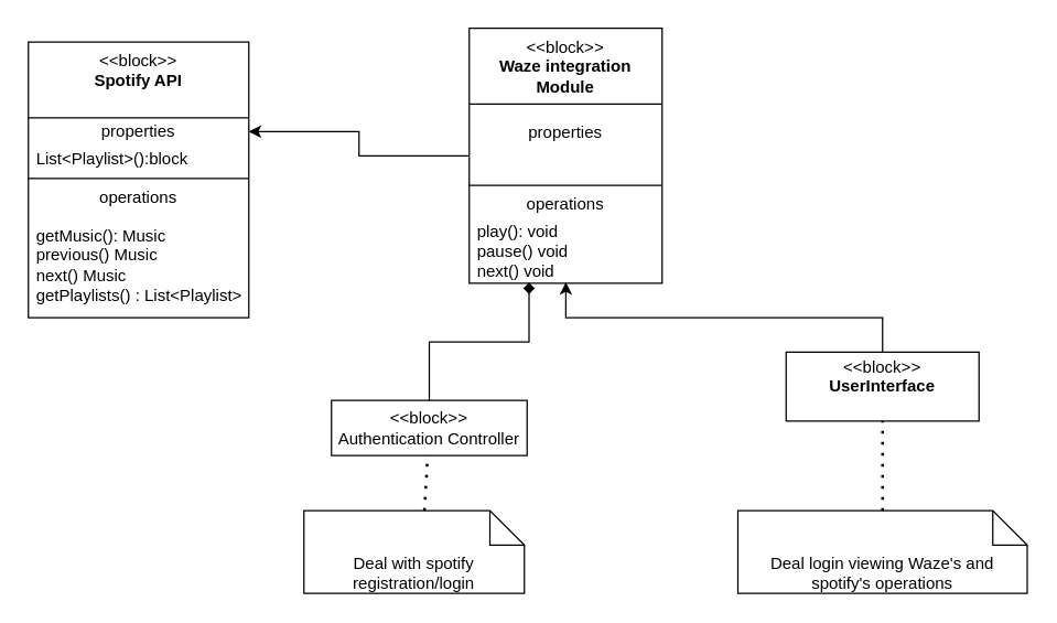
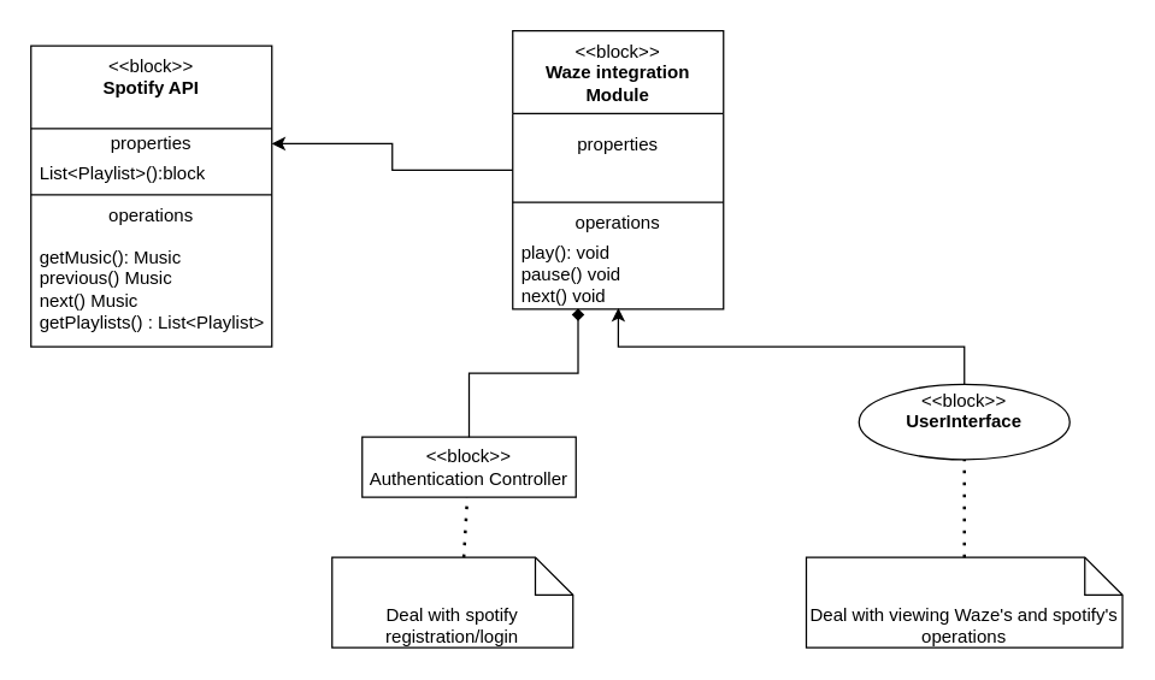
  <mxCell id="0" />
  <mxCell id="1" parent="0" />
  <mxCell id="2" value="&lt;div&gt;&lt;span style=&quot;background-color: transparent; color: light-dark(rgb(0, 0, 0), rgb(255, 255, 255));&quot;&gt;Deal with spotify registration/login&lt;/span&gt;&lt;/div&gt;" style="shape=note2;boundedLbl=1;whiteSpace=wrap;html=1;size=25;verticalAlign=top;align=center;" vertex="1" parent="1"><mxGeometry x="220" y="370" width="160" height="60" as="geometry" /></mxCell>
  <mxCell id="3" value="" style="endArrow=none;dashed=1;html=1;dashPattern=1 3;strokeWidth=2;rounded=0;exitX=0;exitY=0;exitDx=87.5;exitDy=0;exitPerimeter=0;" edge="1" parent="1" source="2" target="4"><mxGeometry width="50" height="50" relative="1" as="geometry"><mxPoint x="370" y="360" as="sourcePoint" /><mxPoint x="128" y="290" as="targetPoint" /></mxGeometry></mxCell>
  <mxCell id="4" value="&amp;lt;&amp;lt;block&amp;gt;&amp;gt;&lt;br&gt;Authentication Controller" style="rounded=0;whiteSpace=wrap;html=1;" vertex="1" parent="1"><mxGeometry x="240" y="290" width="142" height="40" as="geometry" /></mxCell>
  <mxCell id="5" value="&amp;lt;&amp;lt;block&amp;gt;&amp;gt;&lt;br&gt;&lt;b&gt;Spotify API&lt;/b&gt;&lt;div&gt;&lt;b&gt;&lt;br&gt;&lt;/b&gt;&lt;/div&gt;" style="swimlane;fontStyle=0;align=center;verticalAlign=top;childLayout=stackLayout;horizontal=1;startSize=55;horizontalStack=0;resizeParent=1;resizeParentMax=0;resizeLast=0;collapsible=0;marginBottom=0;html=1;whiteSpace=wrap;" vertex="1" parent="1"><mxGeometry x="20" y="30" width="160" height="200" as="geometry" /></mxCell>
  <mxCell id="6" value="properties" style="text;html=1;strokeColor=none;fillColor=none;align=center;verticalAlign=middle;spacingLeft=4;spacingRight=4;overflow=hidden;rotatable=0;points=[[0,0.5],[1,0.5]];portConstraint=eastwest;whiteSpace=wrap;" vertex="1" parent="5"><mxGeometry y="55" width="160" height="20" as="geometry" /></mxCell>
  <mxCell id="7" value="List&amp;lt;Playlist&amp;gt;():block" style="text;html=1;strokeColor=none;fillColor=none;align=left;verticalAlign=middle;spacingLeft=4;spacingRight=4;overflow=hidden;rotatable=0;points=[[0,0.5],[1,0.5]];portConstraint=eastwest;whiteSpace=wrap;" vertex="1" parent="5"><mxGeometry y="75" width="160" height="20" as="geometry" /></mxCell>
  <mxCell id="8" value="" style="line;strokeWidth=1;fillColor=none;align=left;verticalAlign=middle;spacingTop=-1;spacingLeft=3;spacingRight=3;rotatable=0;labelPosition=right;points=[];portConstraint=eastwest;" vertex="1" parent="5"><mxGeometry y="95" width="160" height="8" as="geometry" /></mxCell>
  <mxCell id="9" value="operations" style="text;html=1;strokeColor=none;fillColor=none;align=center;verticalAlign=middle;spacingLeft=4;spacingRight=4;overflow=hidden;rotatable=0;points=[[0,0.5],[1,0.5]];portConstraint=eastwest;whiteSpace=wrap;" vertex="1" parent="5"><mxGeometry y="103" width="160" height="20" as="geometry" /></mxCell>
  <mxCell id="10" value="getMusic(): Music&lt;div&gt;previous() Music&lt;/div&gt;&lt;div&gt;next() Music&lt;br&gt;getPlaylists() : List&amp;lt;Playlist&amp;gt;&lt;/div&gt;" style="text;html=1;strokeColor=none;fillColor=none;align=left;verticalAlign=middle;spacingLeft=4;spacingRight=4;overflow=hidden;rotatable=0;points=[[0,0.5],[1,0.5]];portConstraint=eastwest;whiteSpace=wrap;" vertex="1" parent="5"><mxGeometry y="123" width="160" height="77" as="geometry" /></mxCell>
- <mxCell id="11" value="&amp;lt;&amp;lt;block&amp;gt;&amp;gt;&lt;br&gt;&lt;b&gt;UserInterface&lt;/b&gt;&lt;div&gt;&lt;br&gt;&lt;/div&gt;" style="rounded=0;whiteSpace=wrap;html=1;" vertex="1" parent="1"><mxGeometry x="570" y="255" width="140" height="50" as="geometry" /></mxCell>
- <mxCell id="12" value="&lt;div&gt;&lt;span style=&quot;background-color: transparent; color: light-dark(rgb(0, 0, 0), rgb(255, 255, 255));&quot;&gt;Deal login viewing Waze's and spotify's operations&lt;/span&gt;&lt;/div&gt;" style="shape=note2;boundedLbl=1;whiteSpace=wrap;html=1;size=25;verticalAlign=top;align=center;" vertex="1" parent="1"><mxGeometry x="535" y="370" width="210" height="60" as="geometry" /></mxCell>
+ <mxCell id="11" value="&amp;lt;&amp;lt;block&amp;gt;&amp;gt;&lt;br&gt;&lt;b&gt;UserInterface&lt;/b&gt;&lt;div&gt;&lt;br&gt;&lt;/div&gt;" style="ellipse;whiteSpace=wrap;html=1;" vertex="1" parent="1"><mxGeometry x="570" y="255" width="140" height="50" as="geometry" /></mxCell>
+ <mxCell id="12" value="&lt;div&gt;&lt;span style=&quot;background-color: transparent; color: light-dark(rgb(0, 0, 0), rgb(255, 255, 255));&quot;&gt;Deal with viewing Waze's and spotify's operations&lt;/span&gt;&lt;/div&gt;" style="shape=note2;boundedLbl=1;whiteSpace=wrap;html=1;size=25;verticalAlign=top;align=center;" vertex="1" parent="1"><mxGeometry x="535" y="370" width="210" height="60" as="geometry" /></mxCell>
  <mxCell id="13" value="" style="endArrow=none;dashed=1;html=1;dashPattern=1 3;strokeWidth=2;rounded=0;entryX=0.5;entryY=1;entryDx=0;entryDy=0;exitX=0.5;exitY=0;exitDx=0;exitDy=0;exitPerimeter=0;" edge="1" parent="1" source="12" target="11"><mxGeometry width="50" height="50" relative="1" as="geometry"><mxPoint x="440" y="270" as="sourcePoint" /><mxPoint x="490" y="220" as="targetPoint" /></mxGeometry></mxCell>
  <mxCell id="14" style="edgeStyle=orthogonalEdgeStyle;rounded=0;orthogonalLoop=1;jettySize=auto;html=1;entryX=1;entryY=0.5;entryDx=0;entryDy=0;" edge="1" parent="1" source="15" target="6"><mxGeometry relative="1" as="geometry" /></mxCell>
  <mxCell id="15" value="&amp;lt;&amp;lt;block&amp;gt;&amp;gt;&lt;br&gt;&lt;b&gt;Waze integrati&lt;/b&gt;&lt;span style=&quot;color: rgba(0, 0, 0, 0); font-family: monospace; font-size: 0px; text-align: start; text-wrap-mode: nowrap;&quot;&gt;%3CmxGraphModel%3E%3Croot%3E%3CmxCell%20id%3D%220%22%2F%3E%3CmxCell%20id%3D%221%22%20parent%3D%220%22%2F%3E%3CmxCell%20id%3D%222%22%20value%3D%22%26amp%3Blt%3B%26amp%3Blt%3Bblock%26amp%3Bgt%3B%26amp%3Bgt%3B%26lt%3Bbr%26gt%3B%26lt%3Bb%26gt%3BSpotify%26lt%3B%2Fb%26gt%3B%22%20style%3D%22swimlane%3BfontStyle%3D0%3Balign%3Dcenter%3BverticalAlign%3Dtop%3BchildLayout%3DstackLayout%3Bhorizontal%3D1%3BstartSize%3D55%3BhorizontalStack%3D0%3BresizeParent%3D1%3BresizeParentMax%3D0%3BresizeLast%3D0%3Bcollapsible%3D0%3BmarginBottom%3D0%3Bhtml%3D1%3BwhiteSpace%3Dwrap%3B%22%20vertex%3D%221%22%20parent%3D%221%22%3E%3CmxGeometry%20x%3D%22-748%22%20y%3D%2210%22%20width%3D%22140%22%20height%3D%22170%22%20as%3D%22geometry%22%2F%3E%3C%2FmxCell%3E%3CmxCell%20id%3D%223%22%20value%3D%22properties%22%20style%3D%22text%3Bhtml%3D1%3BstrokeColor%3Dnone%3BfillColor%3Dnone%3Balign%3Dcenter%3BverticalAlign%3Dmiddle%3BspacingLeft%3D4%3BspacingRight%3D4%3Boverflow%3Dhidden%3Brotatable%3D0%3Bpoints%3D%5B%5B0%2C0.5%5D%2C%5B1%2C0.5%5D%5D%3BportConstraint%3Deastwest%3BwhiteSpace%3Dwrap%3B%22%20vertex%3D%221%22%20parent%3D%222%22%3E%3CmxGeometry%20y%3D%2255%22%20width%3D%22140%22%20height%3D%2220%22%20as%3D%22geometry%22%2F%3E%3C%2FmxCell%3E%3CmxCell%20id%3D%224%22%20value%3D%22List%26amp%3Blt%3BPlaylist%26amp%3Bgt%3B()%3Aplaylists%22%20style%3D%22text%3Bhtml%3D1%3BstrokeColor%3Dnone%3BfillColor%3Dnone%3Balign%3Dleft%3BverticalAlign%3Dmiddle%3BspacingLeft%3D4%3BspacingRight%3D4%3Boverflow%3Dhidden%3Brotatable%3D0%3Bpoints%3D%5B%5B0%2C0.5%5D%2C%5B1%2C0.5%5D%5D%3BportConstraint%3Deastwest%3BwhiteSpace%3Dwrap%3B%22%20vertex%3D%221%22%20parent%3D%222%22%3E%3CmxGeometry%20y%3D%2275%22%20width%3D%22140%22%20height%3D%2220%22%20as%3D%22geometry%22%2F%3E%3C%2FmxCell%3E%3CmxCell%20id%3D%225%22%20value%3D%22%22%20style%3D%22line%3BstrokeWidth%3D1%3BfillColor%3Dnone%3Balign%3Dleft%3BverticalAlign%3Dmiddle%3BspacingTop%3D-1%3BspacingLeft%3D3%3BspacingRight%3D3%3Brotatable%3D0%3BlabelPosition%3Dright%3Bpoints%3D%5B%5D%3BportConstraint%3Deastwest%3B%22%20vertex%3D%221%22%20parent%3D%222%22%3E%3CmxGeometry%20y%3D%2295%22%20width%3D%22140%22%20height%3D%228%22%20as%3D%22geometry%22%2F%3E%3C%2FmxCell%3E%3CmxCell%20id%3D%226%22%20value%3D%22operations%22%20style%3D%22text%3Bhtml%3D1%3BstrokeColor%3Dnone%3BfillColor%3Dnone%3Balign%3Dcenter%3BverticalAlign%3Dmiddle%3BspacingLeft%3D4%3BspacingRight%3D4%3Boverflow%3Dhidden%3Brotatable%3D0%3Bpoints%3D%5B%5B0%2C0.5%5D%2C%5B1%2C0.5%5D%5D%3BportConstraint%3Deastwest%3BwhiteSpace%3Dwrap%3B%22%20vertex%3D%221%22%20parent%3D%222%22%3E%3CmxGeometry%20y%3D%22103%22%20width%3D%22140%22%20height%3D%2220%22%20as%3D%22geometry%22%2F%3E%3C%2FmxCell%3E%3CmxCell%20id%3D%227%22%20value%3D%22play()%3A%20void%26lt%3Bdiv%26gt%3Bpause()%20void%26lt%3B%2Fdiv%26gt%3B%26lt%3Bdiv%26gt%3Bnext()%20void%26lt%3B%2Fdiv%26gt%3B%22%20style%3D%22text%3Bhtml%3D1%3BstrokeColor%3Dnone%3BfillColor%3Dnone%3Balign%3Dleft%3BverticalAlign%3Dmiddle%3BspacingLeft%3D4%3BspacingRight%3D4%3Boverflow%3Dhidden%3Brotatable%3D0%3Bpoints%3D%5B%5B0%2C0.5%5D%2C%5B1%2C0.5%5D%5D%3BportConstraint%3Deastwest%3BwhiteSpace%3Dwrap%3B%22%20vertex%3D%221%22%20parent%3D%222%22%3E%3CmxGeometry%20y%3D%22123%22%20width%3D%22140%22%20height%3D%2247%22%20as%3D%22geometry%22%2F%3E%3C%2FmxCell%3E%3C%2Froot%3E%3C%2FmxGraphModel%3E&lt;/span&gt;&lt;b&gt;on Module&lt;/b&gt;" style="swimlane;fontStyle=0;align=center;verticalAlign=top;childLayout=stackLayout;horizontal=1;startSize=55;horizontalStack=0;resizeParent=1;resizeParentMax=0;resizeLast=0;collapsible=0;marginBottom=0;html=1;whiteSpace=wrap;" vertex="1" parent="1"><mxGeometry x="340" y="20" width="140" height="185" as="geometry" /></mxCell>
  <mxCell id="16" value="properties&lt;div&gt;&lt;br&gt;&lt;/div&gt;" style="text;html=1;strokeColor=none;fillColor=none;align=center;verticalAlign=middle;spacingLeft=4;spacingRight=4;overflow=hidden;rotatable=0;points=[[0,0.5],[1,0.5]];portConstraint=eastwest;whiteSpace=wrap;" vertex="1" parent="15"><mxGeometry y="55" width="140" height="55" as="geometry" /></mxCell>
  <mxCell id="17" value="" style="line;strokeWidth=1;fillColor=none;align=left;verticalAlign=middle;spacingTop=-1;spacingLeft=3;spacingRight=3;rotatable=0;labelPosition=right;points=[];portConstraint=eastwest;" vertex="1" parent="15"><mxGeometry y="110" width="140" height="8" as="geometry" /></mxCell>
  <mxCell id="18" value="operations" style="text;html=1;strokeColor=none;fillColor=none;align=center;verticalAlign=middle;spacingLeft=4;spacingRight=4;overflow=hidden;rotatable=0;points=[[0,0.5],[1,0.5]];portConstraint=eastwest;whiteSpace=wrap;" vertex="1" parent="15"><mxGeometry y="118" width="140" height="20" as="geometry" /></mxCell>
  <mxCell id="19" value="play(): void&lt;div&gt;pause() void&lt;/div&gt;&lt;div&gt;next() void&lt;/div&gt;" style="text;html=1;strokeColor=none;fillColor=none;align=left;verticalAlign=middle;spacingLeft=4;spacingRight=4;overflow=hidden;rotatable=0;points=[[0,0.5],[1,0.5]];portConstraint=eastwest;whiteSpace=wrap;" vertex="1" parent="15"><mxGeometry y="138" width="140" height="47" as="geometry" /></mxCell>
  <mxCell id="20" style="edgeStyle=orthogonalEdgeStyle;rounded=0;orthogonalLoop=1;jettySize=auto;html=1;entryX=0.501;entryY=0.983;entryDx=0;entryDy=0;entryPerimeter=0;" edge="1" parent="1" source="11" target="19"><mxGeometry relative="1" as="geometry" /></mxCell>
  <mxCell id="21" style="edgeStyle=orthogonalEdgeStyle;rounded=0;orthogonalLoop=1;jettySize=auto;html=1;entryX=0.31;entryY=0.991;entryDx=0;entryDy=0;entryPerimeter=0;endArrow=diamond;" edge="1" parent="1" source="4" target="19"><mxGeometry relative="1" as="geometry" /></mxCell>
